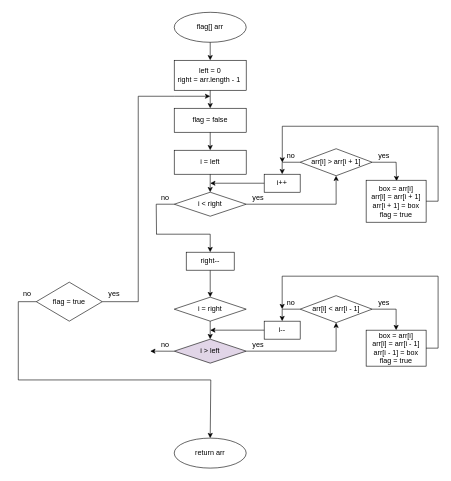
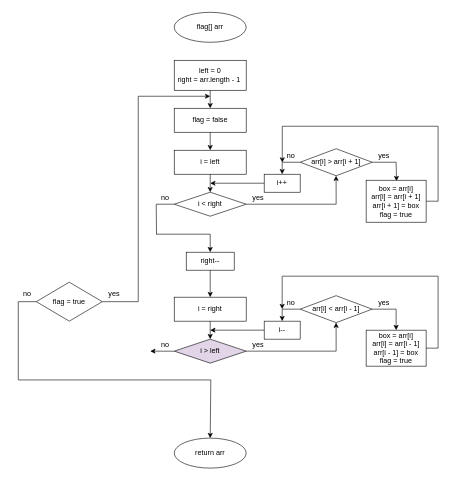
  <mxCell id="0" />
  <mxCell id="1" parent="0" />
  <mxCell id="2" value="flag[] arr" style="ellipse;whiteSpace=wrap;html=1;" vertex="1" parent="1"><mxGeometry x="290" y="20" width="120" height="50" as="geometry" /></mxCell>
- <mxCell id="3" value="" style="endArrow=classic;html=1;rounded=0;exitX=0.5;exitY=1;exitDx=0;exitDy=0;" edge="1" parent="1" source="2" target="4"><mxGeometry width="50" height="50" relative="1" as="geometry"><mxPoint x="240" y="180" as="sourcePoint" /><mxPoint x="350" y="110" as="targetPoint" /></mxGeometry></mxCell>
  <mxCell id="4" value="&lt;div&gt;&lt;span style=&quot;background-color: initial;&quot;&gt;left = 0&lt;/span&gt;&lt;br&gt;&lt;/div&gt;&lt;div&gt;right = arr.length - 1&amp;nbsp;&lt;/div&gt;" style="rounded=0;whiteSpace=wrap;html=1;" vertex="1" parent="1"><mxGeometry x="290" y="100" width="120" height="50" as="geometry" /></mxCell>
  <mxCell id="5" value="" style="endArrow=classic;html=1;rounded=0;exitX=0.5;exitY=1;exitDx=0;exitDy=0;entryX=0.5;entryY=0;entryDx=0;entryDy=0;" edge="1" parent="1" source="4" target="6"><mxGeometry width="50" height="50" relative="1" as="geometry"><mxPoint x="310" y="240" as="sourcePoint" /><mxPoint x="350" y="170" as="targetPoint" /></mxGeometry></mxCell>
  <mxCell id="6" value="flag = false" style="rounded=0;whiteSpace=wrap;html=1;" vertex="1" parent="1"><mxGeometry x="290" y="180" width="120" height="40" as="geometry" /></mxCell>
  <mxCell id="7" value="" style="endArrow=classic;html=1;rounded=0;exitX=0.5;exitY=1;exitDx=0;exitDy=0;" edge="1" parent="1" source="6"><mxGeometry width="50" height="50" relative="1" as="geometry"><mxPoint x="290" y="340" as="sourcePoint" /><mxPoint x="350" y="250" as="targetPoint" /></mxGeometry></mxCell>
  <mxCell id="8" value="i = left" style="rounded=0;whiteSpace=wrap;html=1;" vertex="1" parent="1"><mxGeometry x="290" y="250" width="120" height="40" as="geometry" /></mxCell>
  <mxCell id="9" value="" style="endArrow=classic;html=1;rounded=0;exitX=0.5;exitY=1;exitDx=0;exitDy=0;" edge="1" parent="1" source="8"><mxGeometry width="50" height="50" relative="1" as="geometry"><mxPoint x="310" y="350" as="sourcePoint" /><mxPoint x="350" y="320" as="targetPoint" /></mxGeometry></mxCell>
  <mxCell id="10" value="i &amp;lt; right" style="rhombus;whiteSpace=wrap;html=1;" vertex="1" parent="1"><mxGeometry x="290" y="320" width="120" height="40" as="geometry" /></mxCell>
  <mxCell id="11" value="" style="endArrow=none;html=1;rounded=0;exitX=1;exitY=0.5;exitDx=0;exitDy=0;" edge="1" parent="1" source="10"><mxGeometry width="50" height="50" relative="1" as="geometry"><mxPoint x="330" y="360" as="sourcePoint" /><mxPoint x="560" y="340" as="targetPoint" /></mxGeometry></mxCell>
  <mxCell id="12" value="yes" style="text;html=1;align=center;verticalAlign=middle;whiteSpace=wrap;rounded=0;" vertex="1" parent="1"><mxGeometry x="410" y="315" width="40" height="30" as="geometry" /></mxCell>
  <mxCell id="13" value="" style="endArrow=none;html=1;rounded=0;entryX=0;entryY=0.5;entryDx=0;entryDy=0;" edge="1" parent="1" target="10"><mxGeometry width="50" height="50" relative="1" as="geometry"><mxPoint x="260" y="340" as="sourcePoint" /><mxPoint x="360" y="350" as="targetPoint" /></mxGeometry></mxCell>
  <mxCell id="14" value="no" style="text;html=1;align=center;verticalAlign=middle;whiteSpace=wrap;rounded=0;" vertex="1" parent="1"><mxGeometry x="250" y="320" width="50" height="20" as="geometry" /></mxCell>
  <mxCell id="15" value="" style="endArrow=none;html=1;rounded=0;" edge="1" parent="1"><mxGeometry width="50" height="50" relative="1" as="geometry"><mxPoint x="260.5" y="390" as="sourcePoint" /><mxPoint x="260" y="340" as="targetPoint" /></mxGeometry></mxCell>
  <mxCell id="16" value="" style="endArrow=none;html=1;rounded=0;" edge="1" parent="1"><mxGeometry width="50" height="50" relative="1" as="geometry"><mxPoint x="260" y="390" as="sourcePoint" /><mxPoint x="350" y="390" as="targetPoint" /></mxGeometry></mxCell>
  <mxCell id="17" value="" style="endArrow=classic;html=1;rounded=0;" edge="1" parent="1"><mxGeometry width="50" height="50" relative="1" as="geometry"><mxPoint x="350" y="390" as="sourcePoint" /><mxPoint x="350" y="420" as="targetPoint" /></mxGeometry></mxCell>
  <mxCell id="18" value="arr[i] &amp;gt; arr[i + 1]" style="rhombus;whiteSpace=wrap;html=1;" vertex="1" parent="1"><mxGeometry x="500" y="247.5" width="120" height="45" as="geometry" /></mxCell>
  <mxCell id="19" value="" style="endArrow=classic;html=1;rounded=0;" edge="1" parent="1"><mxGeometry width="50" height="50" relative="1" as="geometry"><mxPoint x="560" y="340" as="sourcePoint" /><mxPoint x="559.91" y="292.5" as="targetPoint" /></mxGeometry></mxCell>
  <mxCell id="20" style="edgeStyle=orthogonalEdgeStyle;rounded=0;orthogonalLoop=1;jettySize=auto;html=1;exitX=0.5;exitY=1;exitDx=0;exitDy=0;" edge="1" parent="1" source="10" target="10"><mxGeometry relative="1" as="geometry" /></mxCell>
  <mxCell id="21" value="i++" style="rounded=0;whiteSpace=wrap;html=1;" vertex="1" parent="1"><mxGeometry x="440" y="290" width="60" height="30" as="geometry" /></mxCell>
  <mxCell id="22" value="" style="endArrow=none;html=1;rounded=0;exitX=0;exitY=0.5;exitDx=0;exitDy=0;" edge="1" parent="1" source="18"><mxGeometry width="50" height="50" relative="1" as="geometry"><mxPoint x="510" y="320" as="sourcePoint" /><mxPoint x="470" y="270" as="targetPoint" /></mxGeometry></mxCell>
  <mxCell id="23" value="" style="endArrow=classic;html=1;rounded=0;entryX=0.5;entryY=0;entryDx=0;entryDy=0;" edge="1" parent="1" target="21"><mxGeometry width="50" height="50" relative="1" as="geometry"><mxPoint x="470" y="270" as="sourcePoint" /><mxPoint x="560" y="240" as="targetPoint" /></mxGeometry></mxCell>
  <mxCell id="24" value="" style="endArrow=classic;html=1;rounded=0;exitX=0;exitY=0.5;exitDx=0;exitDy=0;" edge="1" parent="1" source="21"><mxGeometry width="50" height="50" relative="1" as="geometry"><mxPoint x="460" y="310" as="sourcePoint" /><mxPoint x="350" y="305" as="targetPoint" /></mxGeometry></mxCell>
  <mxCell id="25" value="no" style="text;html=1;align=center;verticalAlign=middle;whiteSpace=wrap;rounded=0;" vertex="1" parent="1"><mxGeometry x="460" y="250" width="50" height="20" as="geometry" /></mxCell>
  <mxCell id="26" value="" style="endArrow=none;html=1;rounded=0;exitX=1;exitY=0.5;exitDx=0;exitDy=0;" edge="1" parent="1" source="18"><mxGeometry width="50" height="50" relative="1" as="geometry"><mxPoint x="460" y="290" as="sourcePoint" /><mxPoint x="660" y="270" as="targetPoint" /></mxGeometry></mxCell>
  <mxCell id="27" value="yes" style="text;html=1;align=center;verticalAlign=middle;whiteSpace=wrap;rounded=0;" vertex="1" parent="1"><mxGeometry x="620" y="245" width="40" height="30" as="geometry" /></mxCell>
  <mxCell id="28" value="" style="endArrow=classic;html=1;rounded=0;exitX=1;exitY=0.83;exitDx=0;exitDy=0;exitPerimeter=0;entryX=0.507;entryY=0.023;entryDx=0;entryDy=0;entryPerimeter=0;" edge="1" parent="1" source="27" target="30"><mxGeometry width="50" height="50" relative="1" as="geometry"><mxPoint x="560" y="310" as="sourcePoint" /><mxPoint x="660" y="310" as="targetPoint" /></mxGeometry></mxCell>
  <mxCell id="29" style="edgeStyle=orthogonalEdgeStyle;rounded=0;orthogonalLoop=1;jettySize=auto;html=1;exitX=1;exitY=0.5;exitDx=0;exitDy=0;entryX=0.204;entryY=1.022;entryDx=0;entryDy=0;entryPerimeter=0;" edge="1" parent="1" source="30" target="25"><mxGeometry relative="1" as="geometry"><mxPoint x="470" y="240" as="targetPoint" /><Array as="points"><mxPoint x="730" y="335" /><mxPoint x="730" y="210" /><mxPoint x="470" y="210" /><mxPoint x="470" y="270" /></Array></mxGeometry></mxCell>
  <mxCell id="30" value="box = arr[i]&lt;div&gt;arr[i] = arr[i + 1]&lt;/div&gt;&lt;div&gt;arr[i + 1] = box&lt;/div&gt;&lt;div&gt;flag = true&lt;/div&gt;" style="rounded=0;whiteSpace=wrap;html=1;" vertex="1" parent="1"><mxGeometry x="610" y="300" width="100" height="70" as="geometry" /></mxCell>
  <mxCell id="31" style="edgeStyle=orthogonalEdgeStyle;rounded=0;orthogonalLoop=1;jettySize=auto;html=1;exitX=0.5;exitY=1;exitDx=0;exitDy=0;entryX=0.5;entryY=0;entryDx=0;entryDy=0;" edge="1" parent="1" source="32" target="33"><mxGeometry relative="1" as="geometry"><mxPoint x="350.088" y="470" as="targetPoint" /></mxGeometry></mxCell>
  <mxCell id="32" value="right--" style="rounded=0;whiteSpace=wrap;html=1;" vertex="1" parent="1"><mxGeometry x="310" y="420" width="80" height="30" as="geometry" /></mxCell>
- <mxCell id="33" value="i = right" style="rhombus;whiteSpace=wrap;html=1;" vertex="1" parent="1"><mxGeometry x="290" y="495" width="120" height="40" as="geometry" /></mxCell>
+ <mxCell id="33" value="i = right" style="rounded=0;whiteSpace=wrap;html=1;" vertex="1" parent="1"><mxGeometry x="290" y="495" width="120" height="40" as="geometry" /></mxCell>
  <mxCell id="34" value="" style="endArrow=classic;html=1;rounded=0;exitX=0.5;exitY=1;exitDx=0;exitDy=0;" edge="1" parent="1" source="33"><mxGeometry width="50" height="50" relative="1" as="geometry"><mxPoint x="310" y="595" as="sourcePoint" /><mxPoint x="350" y="565" as="targetPoint" /></mxGeometry></mxCell>
  <mxCell id="35" value="i &amp;gt; left" style="rhombus;whiteSpace=wrap;html=1;fillColor=#e1d5e7;" vertex="1" parent="1"><mxGeometry x="290" y="565" width="120" height="40" as="geometry" /></mxCell>
  <mxCell id="36" value="" style="endArrow=none;html=1;rounded=0;exitX=1;exitY=0.5;exitDx=0;exitDy=0;" edge="1" parent="1" source="35"><mxGeometry width="50" height="50" relative="1" as="geometry"><mxPoint x="330" y="605" as="sourcePoint" /><mxPoint x="560" y="585" as="targetPoint" /></mxGeometry></mxCell>
  <mxCell id="37" value="yes" style="text;html=1;align=center;verticalAlign=middle;whiteSpace=wrap;rounded=0;" vertex="1" parent="1"><mxGeometry x="410" y="560" width="40" height="30" as="geometry" /></mxCell>
  <mxCell id="38" value="no" style="text;html=1;align=center;verticalAlign=middle;whiteSpace=wrap;rounded=0;" vertex="1" parent="1"><mxGeometry x="250" y="565" width="50" height="20" as="geometry" /></mxCell>
  <mxCell id="39" value="arr[i] &amp;lt; arr[i - 1]" style="rhombus;whiteSpace=wrap;html=1;" vertex="1" parent="1"><mxGeometry x="500" y="492.5" width="120" height="45" as="geometry" /></mxCell>
  <mxCell id="40" value="" style="endArrow=classic;html=1;rounded=0;" edge="1" parent="1"><mxGeometry width="50" height="50" relative="1" as="geometry"><mxPoint x="560" y="585" as="sourcePoint" /><mxPoint x="559.91" y="537.5" as="targetPoint" /></mxGeometry></mxCell>
  <mxCell id="41" style="edgeStyle=orthogonalEdgeStyle;rounded=0;orthogonalLoop=1;jettySize=auto;html=1;exitX=0.5;exitY=1;exitDx=0;exitDy=0;" edge="1" parent="1" source="35" target="35"><mxGeometry relative="1" as="geometry" /></mxCell>
  <mxCell id="42" value="i--" style="rounded=0;whiteSpace=wrap;html=1;" vertex="1" parent="1"><mxGeometry x="440" y="535" width="60" height="30" as="geometry" /></mxCell>
  <mxCell id="43" value="" style="endArrow=none;html=1;rounded=0;exitX=0;exitY=0.5;exitDx=0;exitDy=0;" edge="1" parent="1" source="39"><mxGeometry width="50" height="50" relative="1" as="geometry"><mxPoint x="510" y="565" as="sourcePoint" /><mxPoint x="470" y="515" as="targetPoint" /></mxGeometry></mxCell>
  <mxCell id="44" value="" style="endArrow=classic;html=1;rounded=0;entryX=0.5;entryY=0;entryDx=0;entryDy=0;" edge="1" parent="1" target="42"><mxGeometry width="50" height="50" relative="1" as="geometry"><mxPoint x="470" y="515" as="sourcePoint" /><mxPoint x="560" y="485" as="targetPoint" /></mxGeometry></mxCell>
  <mxCell id="45" value="" style="endArrow=classic;html=1;rounded=0;exitX=0;exitY=0.5;exitDx=0;exitDy=0;" edge="1" parent="1" source="42"><mxGeometry width="50" height="50" relative="1" as="geometry"><mxPoint x="460" y="555" as="sourcePoint" /><mxPoint x="350" y="550" as="targetPoint" /></mxGeometry></mxCell>
  <mxCell id="46" value="no" style="text;html=1;align=center;verticalAlign=middle;whiteSpace=wrap;rounded=0;" vertex="1" parent="1"><mxGeometry x="460" y="495" width="50" height="20" as="geometry" /></mxCell>
  <mxCell id="47" value="" style="endArrow=none;html=1;rounded=0;exitX=1;exitY=0.5;exitDx=0;exitDy=0;" edge="1" parent="1" source="39"><mxGeometry width="50" height="50" relative="1" as="geometry"><mxPoint x="460" y="535" as="sourcePoint" /><mxPoint x="660" y="515" as="targetPoint" /></mxGeometry></mxCell>
  <mxCell id="48" value="yes" style="text;html=1;align=center;verticalAlign=middle;whiteSpace=wrap;rounded=0;" vertex="1" parent="1"><mxGeometry x="620" y="490" width="40" height="30" as="geometry" /></mxCell>
  <mxCell id="49" value="" style="endArrow=classic;html=1;rounded=0;exitX=1;exitY=0.83;exitDx=0;exitDy=0;exitPerimeter=0;entryX=0.5;entryY=0;entryDx=0;entryDy=0;" edge="1" parent="1" source="48" target="50"><mxGeometry width="50" height="50" relative="1" as="geometry"><mxPoint x="560" y="555" as="sourcePoint" /><mxPoint x="660" y="555" as="targetPoint" /></mxGeometry></mxCell>
  <mxCell id="50" value="box = arr[i]&lt;div&gt;arr[i] = arr[i - 1]&lt;/div&gt;&lt;div&gt;arr[i - 1] = box&lt;/div&gt;&lt;div&gt;flag = true&lt;/div&gt;" style="rounded=0;whiteSpace=wrap;html=1;" vertex="1" parent="1"><mxGeometry x="610" y="550" width="100" height="60" as="geometry" /></mxCell>
  <mxCell id="51" value="" style="endArrow=none;html=1;rounded=0;exitX=1;exitY=0.5;exitDx=0;exitDy=0;" edge="1" parent="1" source="50"><mxGeometry width="50" height="50" relative="1" as="geometry"><mxPoint x="707" y="585" as="sourcePoint" /><mxPoint x="730" y="580" as="targetPoint" /></mxGeometry></mxCell>
  <mxCell id="52" value="" style="endArrow=none;html=1;rounded=0;" edge="1" parent="1"><mxGeometry width="50" height="50" relative="1" as="geometry"><mxPoint x="730" y="580" as="sourcePoint" /><mxPoint x="730" y="460" as="targetPoint" /></mxGeometry></mxCell>
  <mxCell id="53" value="" style="endArrow=none;html=1;rounded=0;" edge="1" parent="1"><mxGeometry width="50" height="50" relative="1" as="geometry"><mxPoint x="730" y="460" as="sourcePoint" /><mxPoint x="470" y="460" as="targetPoint" /></mxGeometry></mxCell>
  <mxCell id="54" value="" style="endArrow=classic;html=1;rounded=0;entryX=0.2;entryY=0.996;entryDx=0;entryDy=0;entryPerimeter=0;" edge="1" parent="1" target="46"><mxGeometry width="50" height="50" relative="1" as="geometry"><mxPoint x="470" y="460" as="sourcePoint" /><mxPoint x="570" y="500" as="targetPoint" /></mxGeometry></mxCell>
  <mxCell id="55" value="" style="endArrow=classic;html=1;rounded=0;exitX=0.795;exitY=1.005;exitDx=0;exitDy=0;exitPerimeter=0;entryX=0;entryY=1;entryDx=0;entryDy=0;" edge="1" parent="1" source="38" target="38"><mxGeometry width="50" height="50" relative="1" as="geometry"><mxPoint x="230" y="600" as="sourcePoint" /><mxPoint x="280" y="550" as="targetPoint" /></mxGeometry></mxCell>
  <mxCell id="56" style="edgeStyle=orthogonalEdgeStyle;rounded=0;orthogonalLoop=1;jettySize=auto;html=1;exitX=1;exitY=0.5;exitDx=0;exitDy=0;" edge="1" parent="1" source="58"><mxGeometry relative="1" as="geometry"><mxPoint x="350" y="160" as="targetPoint" /><Array as="points"><mxPoint x="230" y="502" /><mxPoint x="230" y="160" /><mxPoint x="290" y="160" /></Array></mxGeometry></mxCell>
  <mxCell id="57" style="edgeStyle=orthogonalEdgeStyle;rounded=0;orthogonalLoop=1;jettySize=auto;html=1;exitX=0;exitY=0.5;exitDx=0;exitDy=0;" edge="1" parent="1" source="58"><mxGeometry relative="1" as="geometry"><mxPoint x="350" y="730" as="targetPoint" /><Array as="points"><mxPoint x="30" y="503" /><mxPoint x="30" y="633" /><mxPoint x="351" y="633" /><mxPoint x="351" y="730" /></Array></mxGeometry></mxCell>
  <mxCell id="58" value="flag = true" style="rhombus;whiteSpace=wrap;html=1;" vertex="1" parent="1"><mxGeometry x="60" y="470" width="110" height="65" as="geometry" /></mxCell>
  <mxCell id="59" value="yes" style="text;html=1;align=center;verticalAlign=middle;whiteSpace=wrap;rounded=0;" vertex="1" parent="1"><mxGeometry x="170" y="480" width="40" height="20" as="geometry" /></mxCell>
  <mxCell id="60" value="return arr" style="ellipse;whiteSpace=wrap;html=1;" vertex="1" parent="1"><mxGeometry x="290" y="730" width="120" height="50" as="geometry" /></mxCell>
  <mxCell id="61" value="no" style="text;html=1;align=center;verticalAlign=middle;whiteSpace=wrap;rounded=0;" vertex="1" parent="1"><mxGeometry x="20" y="480" width="50" height="20" as="geometry" /></mxCell>
